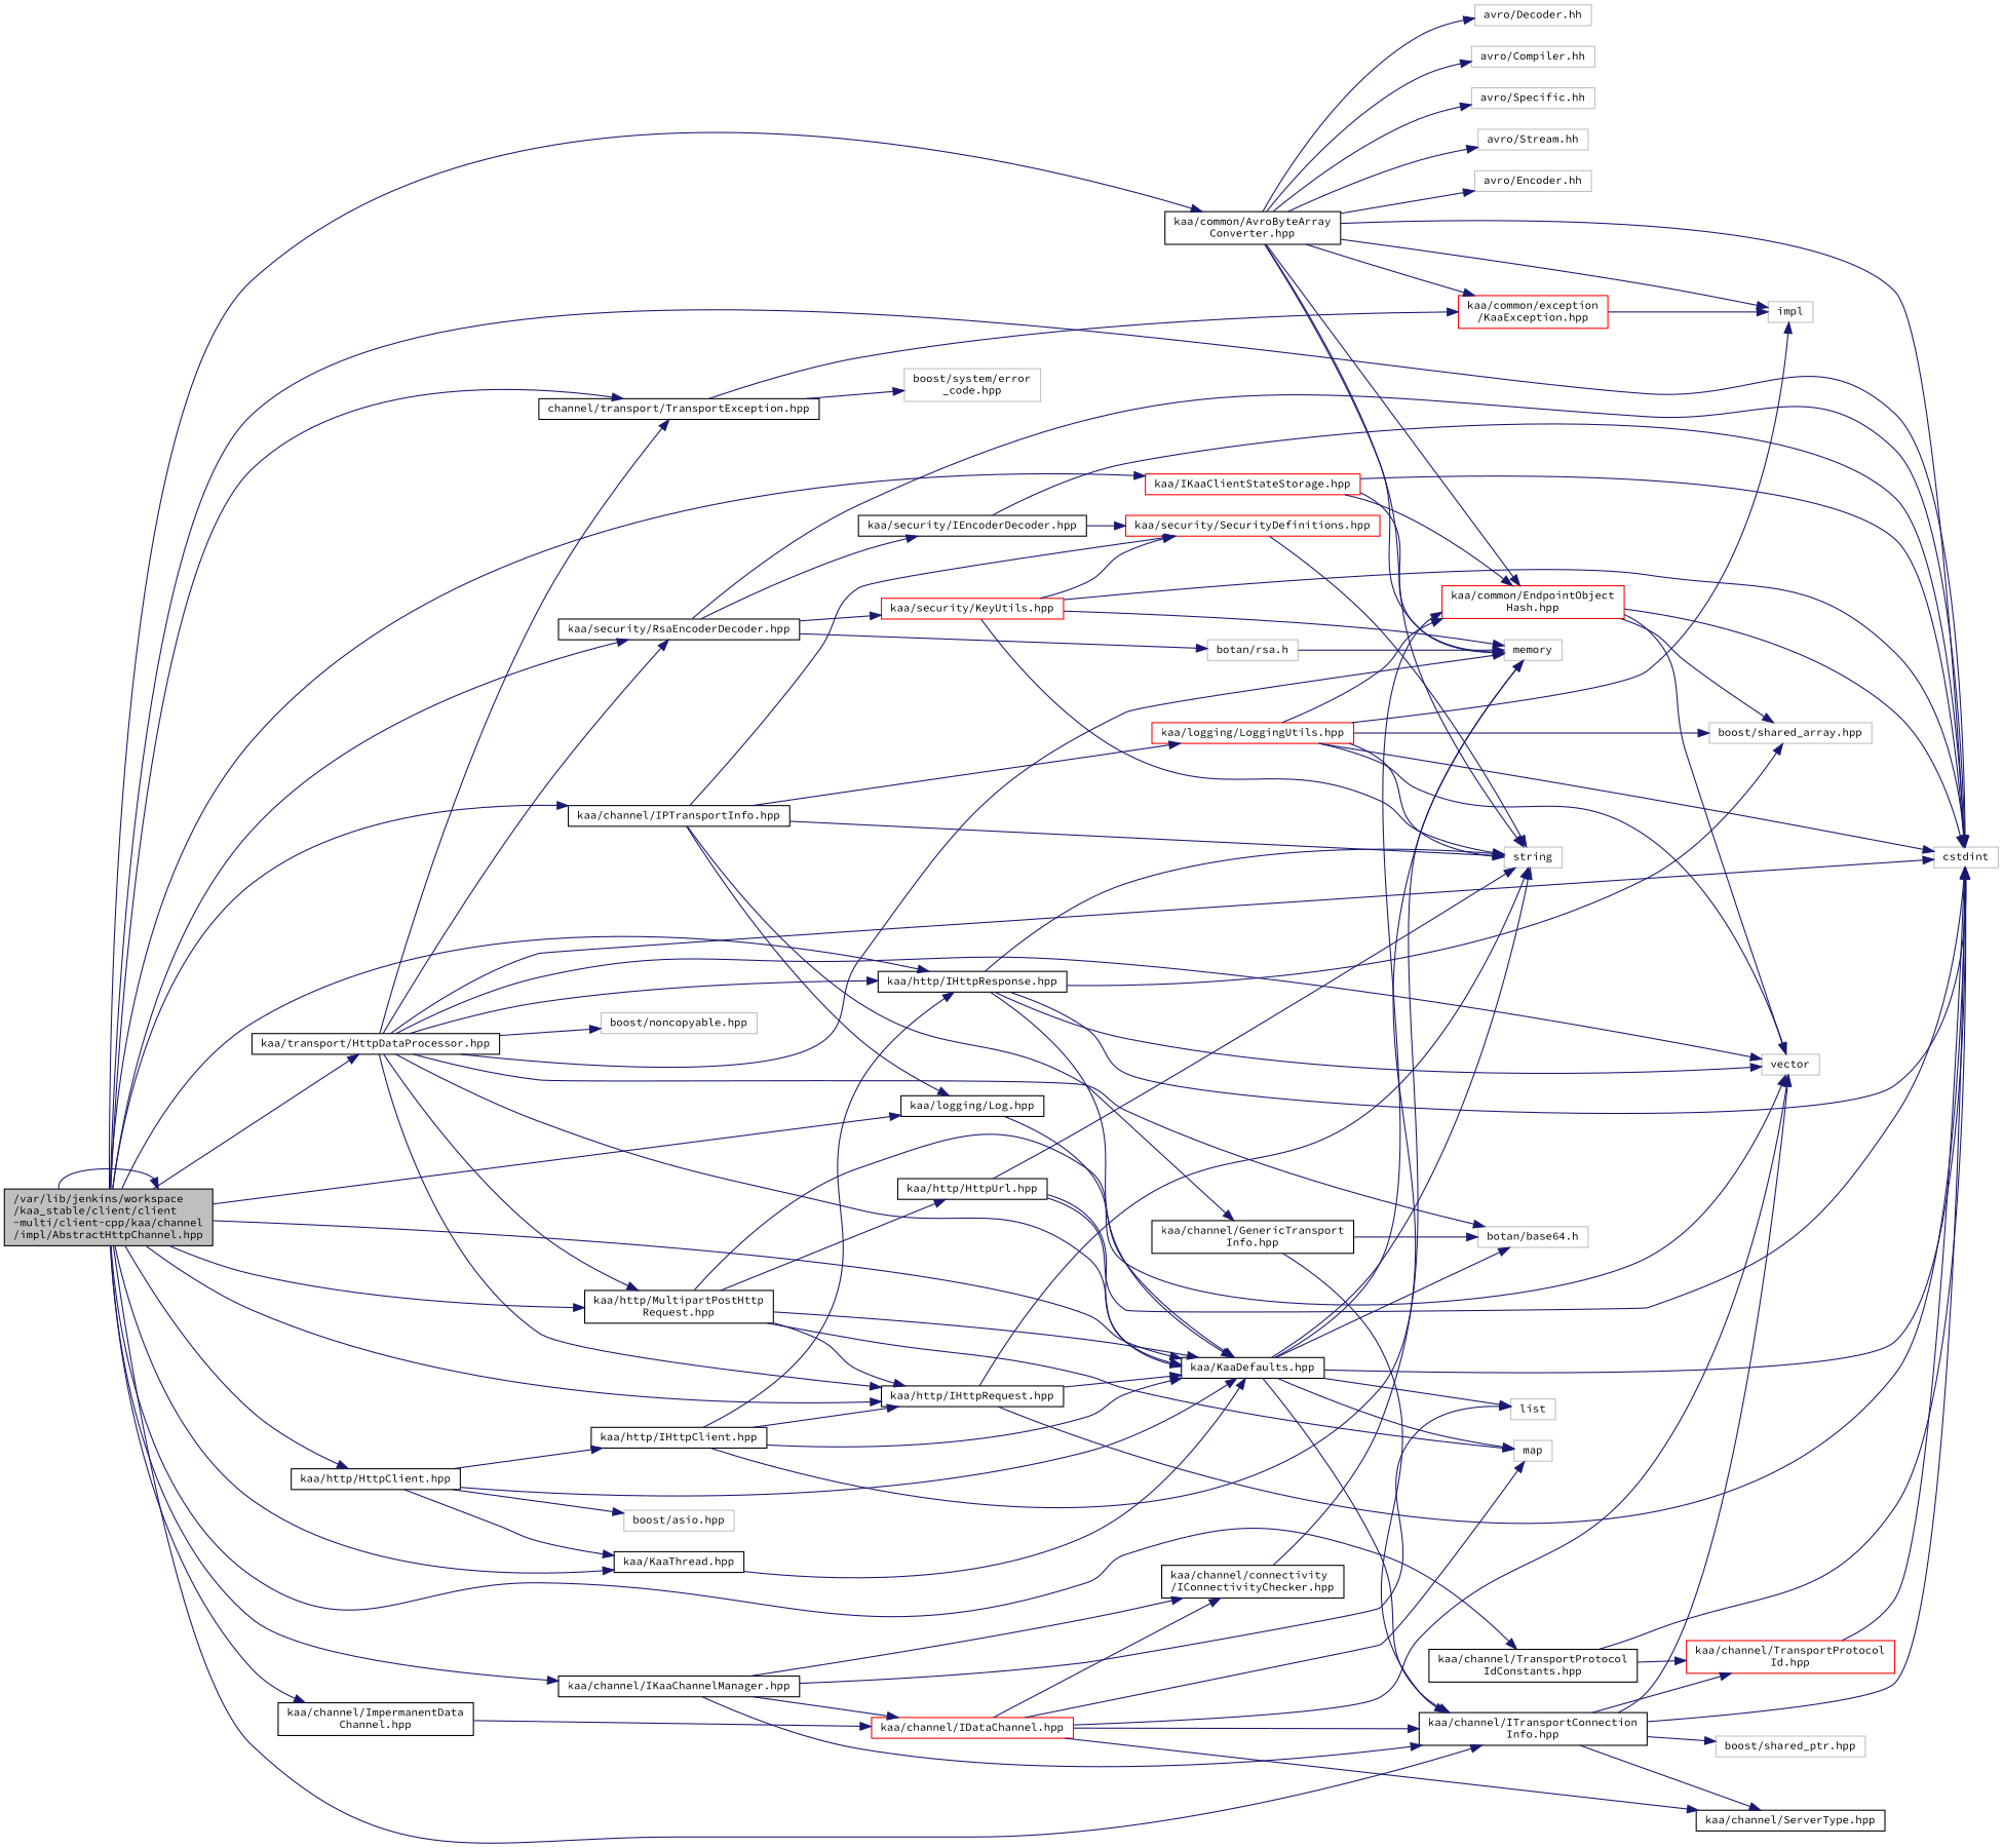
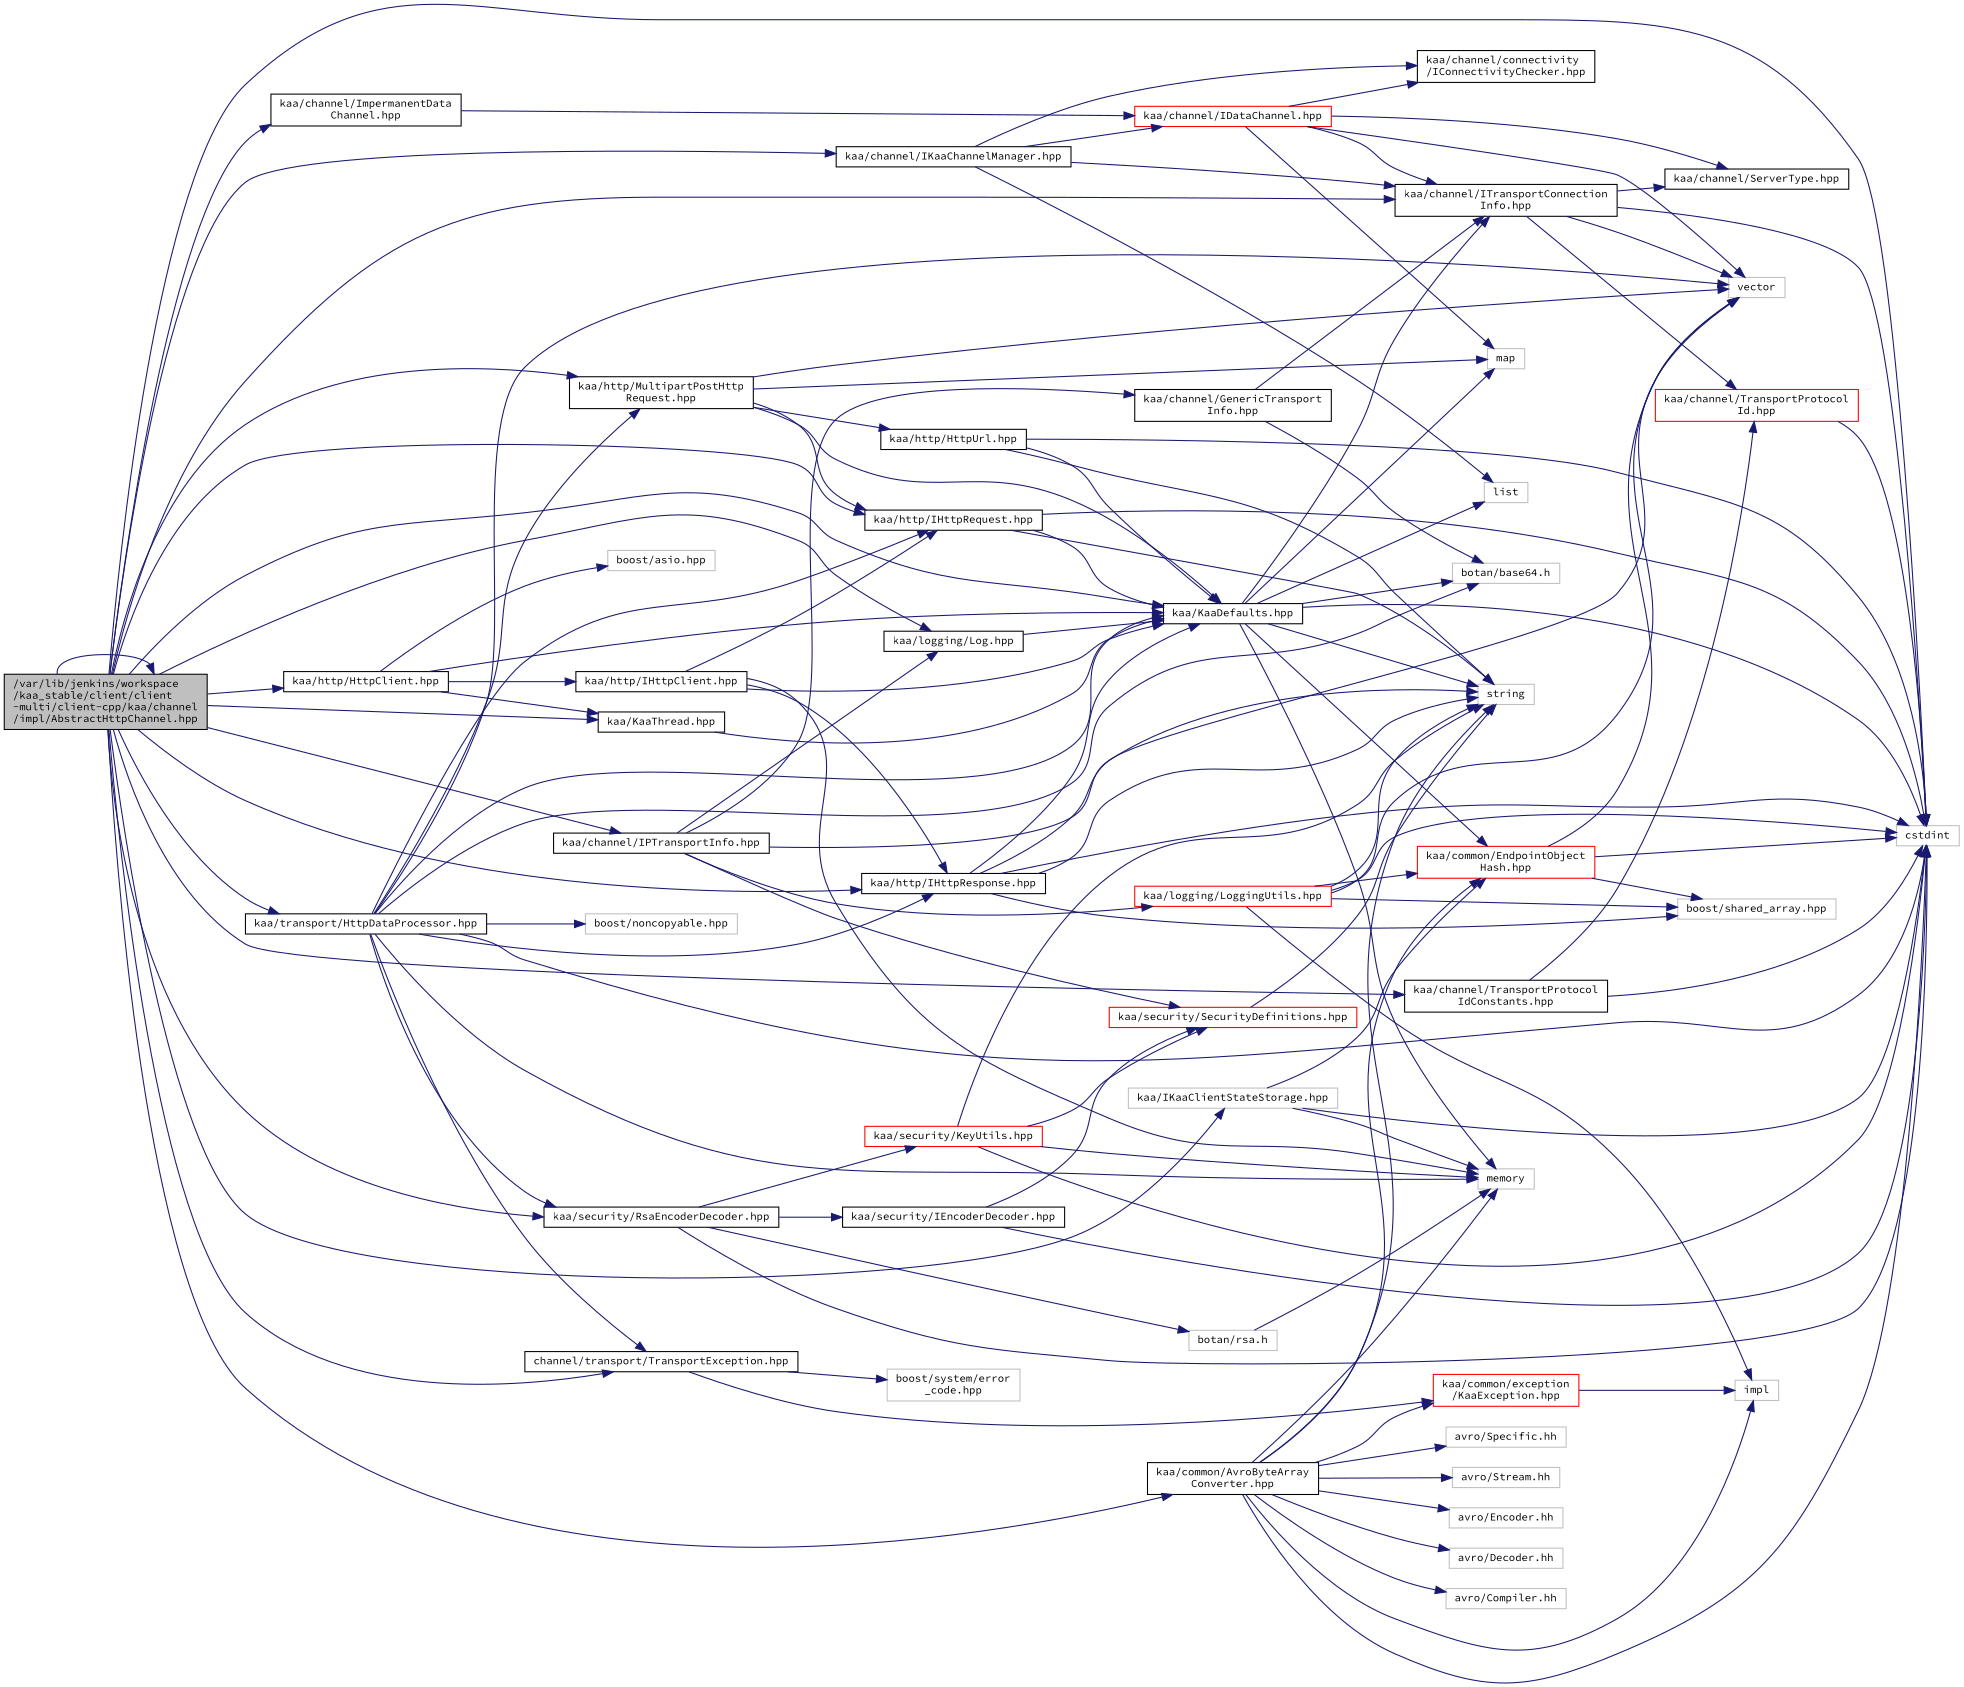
  digraph {
    fontname="Source Code Pro"
    rankdir=LR
    node [color=black fontname="Source Code Pro" fontsize=10 shape=record]
    edge [color=midnightblue fontname="Source Code Pro" fontsize=10 labelfontname=FreeSans labelfontsize=10 style=solid]
    n1 [fillcolor=grey75 fontcolor=black height=0.2 label="/var/lib/jenkins/workspace\l/kaa_stable/client/client\l-multi/client-cpp/kaa/channel\l/impl/AbstractHttpChannel.hpp" style=filled width=0.4]
    n2 [height=0.2 label="kaa/KaaDefaults.hpp" width=0.4]
    n3 [color=grey75 height=0.2 label=cstdint width=0.4]
    n4 [height=0.2 label="kaa/channel/ITransportConnection\lInfo.hpp" width=0.4]
    n5 [height=0.2 label="kaa/channel/ImpermanentData\lChannel.hpp" width=0.4]
    n6 [height=0.2 label="kaa/KaaThread.hpp" width=0.4]
    n7 [height=0.2 label="kaa/logging/Log.hpp" width=0.4]
    n8 [height=0.2 label="kaa/http/HttpClient.hpp" width=0.4]
    n9 [height=0.2 label="kaa/http/IHttpResponse.hpp" width=0.4]
    n10 [height=0.2 label="kaa/http/IHttpRequest.hpp" width=0.4]
    n11 [height=0.2 label="kaa/security/RsaEncoderDecoder.hpp" width=0.4]
    n12 [height=0.2 label="kaa/common/AvroByteArray\lConverter.hpp" width=0.4]
    n13 [height=0.2 label="kaa/http/MultipartPostHttp\lRequest.hpp" width=0.4]
    n14 [height=0.2 label="kaa/transport/HttpDataProcessor.hpp" width=0.4]
    n15 [height=0.2 label="channel/transport/TransportException.hpp" width=0.4]
    n16 [height=0.2 label="kaa/channel/IKaaChannelManager.hpp" width=0.4]
    n17 [height=0.2 label="kaa/channel/IPTransportInfo.hpp" width=0.4]
    n18 [height=0.2 label="kaa/channel/TransportProtocol\lIdConstants.hpp" width=0.4]
-   n19 [color=red height=0.2 label="kaa/IKaaClientStateStorage.hpp" width=0.4]
+   n19 [color=grey75 height=0.2 label="kaa/IKaaClientStateStorage.hpp" width=0.4]
    n20 [color=grey75 height=0.2 label=map width=0.4]
    n21 [color=grey75 height=0.2 label=list width=0.4]
    n22 [color=grey75 height=0.2 label=string width=0.4]
    n23 [color=grey75 height=0.2 label="botan/base64.h" width=0.4]
    n24 [color=red height=0.2 label="kaa/common/EndpointObject\lHash.hpp" width=0.4]
    n25 [color=grey75 height=0.2 label=vector width=0.4]
-   n26 [color=grey75 height=0.2 label="boost/shared_ptr.hpp" width=0.4]
    n27 [height=0.2 label="kaa/channel/ServerType.hpp" width=0.4]
    n28 [color=red height=0.2 label="kaa/channel/TransportProtocol\lId.hpp" width=0.4]
    n29 [color=red height=0.2 label="kaa/channel/IDataChannel.hpp" width=0.4]
    n30 [height=0.2 label="kaa/http/IHttpClient.hpp" width=0.4]
    n31 [color=grey75 height=0.2 label="boost/asio.hpp" width=0.4]
    n32 [color=grey75 height=0.2 label="boost/shared_array.hpp" width=0.4]
    n33 [color=red height=0.2 label="kaa/security/KeyUtils.hpp" width=0.4]
    n34 [height=0.2 label="kaa/security/IEncoderDecoder.hpp" width=0.4]
    n35 [color=grey75 height=0.2 label="botan/rsa.h" width=0.4]
    n36 [color=grey75 height=0.2 label=memory width=0.4]
    n37 [color=grey75 height=0.2 label=impl width=0.4]
    n38 [color=grey75 height=0.2 label="avro/Compiler.hh" width=0.4]
    n39 [color=grey75 height=0.2 label="avro/Specific.hh" width=0.4]
    n40 [color=grey75 height=0.2 label="avro/Stream.hh" width=0.4]
    n41 [color=grey75 height=0.2 label="avro/Encoder.hh" width=0.4]
    n42 [color=grey75 height=0.2 label="avro/Decoder.hh" width=0.4]
    n43 [color=red height=0.2 label="kaa/common/exception\l/KaaException.hpp" width=0.4]
    n44 [height=0.2 label="kaa/http/HttpUrl.hpp" width=0.4]
    n45 [color=grey75 height=0.2 label="boost/noncopyable.hpp" width=0.4]
    n46 [color=grey75 height=0.2 label="boost/system/error\l_code.hpp" width=0.4]
    n47 [height=0.2 label="kaa/channel/connectivity\l/IConnectivityChecker.hpp" width=0.4]
    n48 [color=red height=0.2 label="kaa/security/SecurityDefinitions.hpp" width=0.4]
    n49 [color=red height=0.2 label="kaa/logging/LoggingUtils.hpp" width=0.4]
    n50 [height=0.2 label="kaa/channel/GenericTransport\lInfo.hpp" width=0.4]
    n1 -> n1
    n1 -> n2
    n1 -> n3
    n1 -> n4
    n1 -> n5
    n1 -> n6
    n1 -> n7
    n1 -> n8
    n1 -> n9
    n1 -> n10
    n1 -> n11
    n1 -> n12
    n1 -> n13
    n1 -> n14
    n1 -> n15
    n1 -> n16
    n1 -> n17
    n1 -> n18
    n1 -> n19
    n2 -> n3
    n2 -> n4
    n2 -> n20
    n2 -> n21
    n2 -> n22
    n2 -> n23
    n2 -> n24
    n4 -> n3
    n4 -> n25
-   n4 -> n26
    n4 -> n27
    n4 -> n28
    n5 -> n29
    n6 -> n2
    n7 -> n2
    n8 -> n2
    n8 -> n6
    n8 -> n30
    n8 -> n31
    n9 -> n2
    n9 -> n3
    n9 -> n22
    n9 -> n25
    n9 -> n32
    n10 -> n2
    n10 -> n3
    n10 -> n22
    n11 -> n3
    n11 -> n33
    n11 -> n34
    n11 -> n35
    n12 -> n3
    n12 -> n22
    n12 -> n24
    n12 -> n36
    n12 -> n37
    n12 -> n38
    n12 -> n39
    n12 -> n40
    n12 -> n41
    n12 -> n42
    n12 -> n43
    n13 -> n2
    n13 -> n10
    n13 -> n20
    n13 -> n25
    n13 -> n44
    n14 -> n2
    n14 -> n3
    n14 -> n9
    n14 -> n10
    n14 -> n11
    n14 -> n13
    n14 -> n15
    n14 -> n23
    n14 -> n25
    n14 -> n36
    n14 -> n45
    n15 -> n43
    n15 -> n46
    n16 -> n4
    n16 -> n21
    n16 -> n29
    n16 -> n47
    n17 -> n7
    n17 -> n22
    n17 -> n48
    n17 -> n49
    n17 -> n50
    n18 -> n3
    n18 -> n28
    n19 -> n3
    n19 -> n24
    n19 -> n36
    n24 -> n3
    n24 -> n25
    n24 -> n32
    n28 -> n3
    n29 -> n4
    n29 -> n20
    n29 -> n25
    n29 -> n27
    n29 -> n47
    n30 -> n2
    n30 -> n9
    n30 -> n10
    n30 -> n36
    n33 -> n3
    n33 -> n22
    n33 -> n36
    n33 -> n48
    n34 -> n3
    n34 -> n48
    n35 -> n36
    n43 -> n37
    n44 -> n2
    n44 -> n3
    n44 -> n22
-   n47 -> n36
+   n2 -> n36
    n48 -> n22
    n49 -> n3
    n49 -> n22
    n49 -> n24
    n49 -> n25
    n49 -> n32
    n49 -> n37
    n50 -> n4
    n50 -> n23
  }
